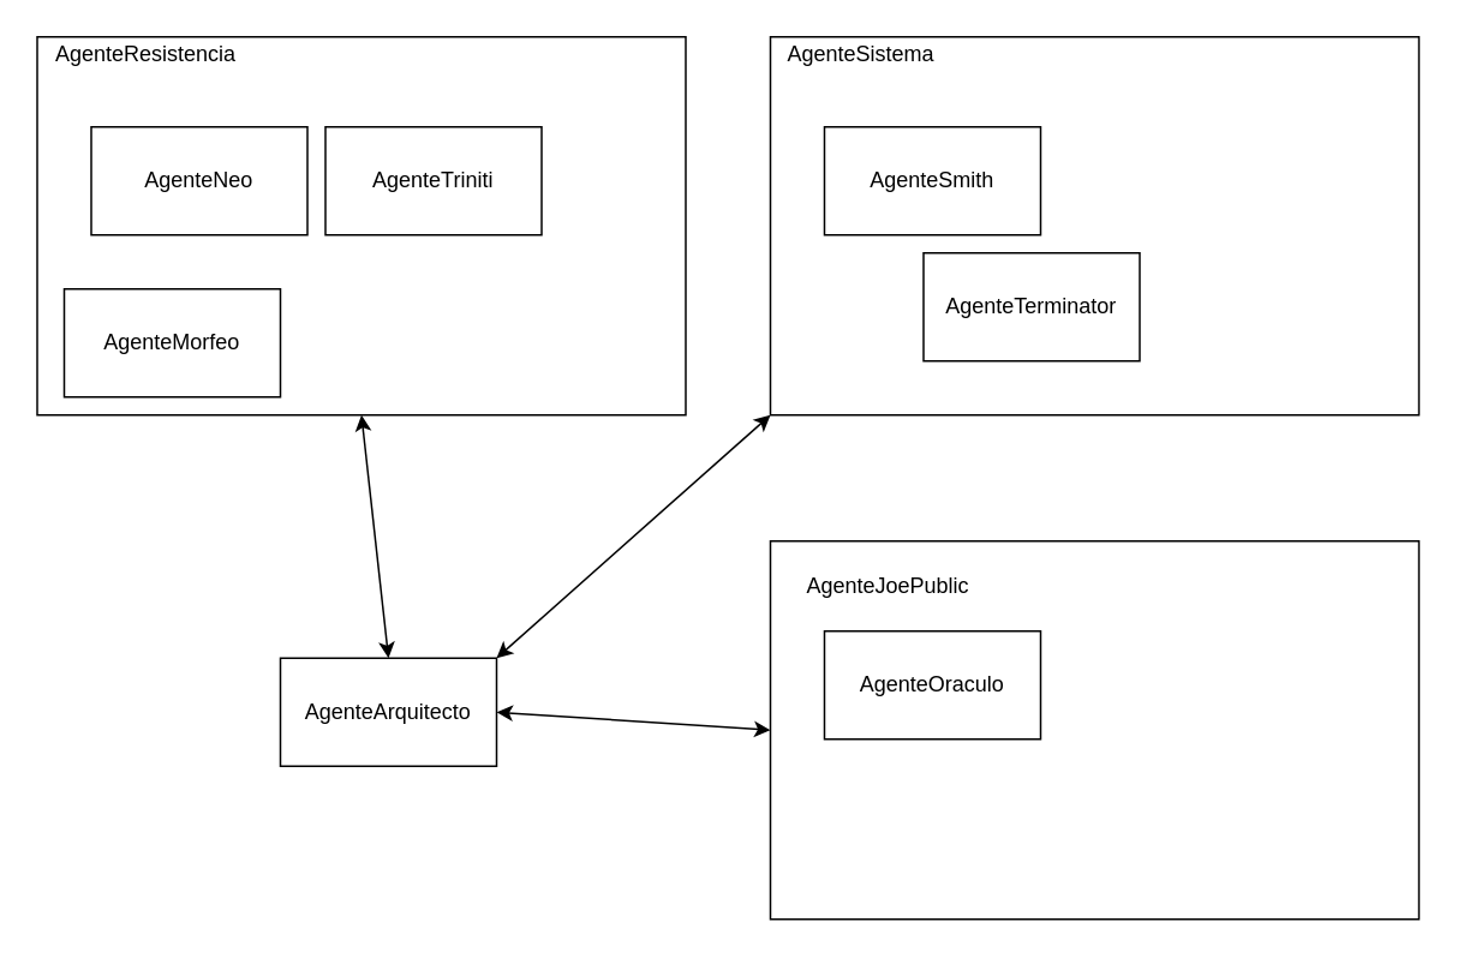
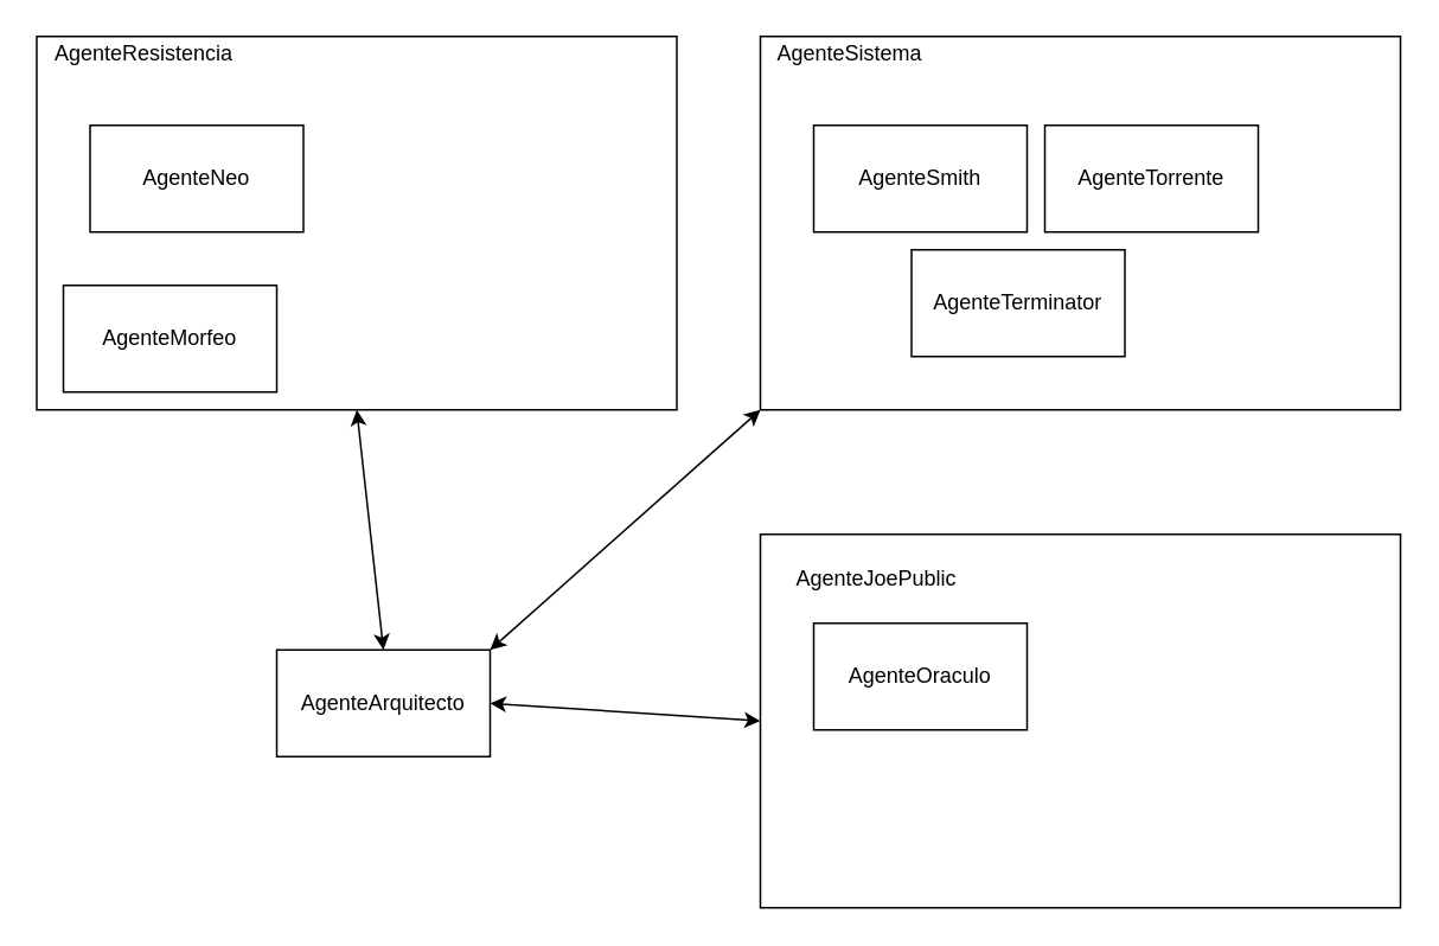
  <mxCell id="0" />
  <mxCell id="1" parent="0" />
  <mxCell id="2" value="AgenteArquitecto" style="rounded=0;whiteSpace=wrap;html=1;" vertex="1" parent="1"><mxGeometry x="155" y="365" width="120" height="60" as="geometry" /></mxCell>
  <mxCell id="3" value="" style="rounded=0;whiteSpace=wrap;html=1;align=left;" vertex="1" parent="1"><mxGeometry x="20" y="20" width="360" height="210" as="geometry" /></mxCell>
  <mxCell id="4" value="AgenteNeo" style="rounded=0;whiteSpace=wrap;html=1;" vertex="1" parent="1"><mxGeometry x="50" y="70" width="120" height="60" as="geometry" /></mxCell>
- <mxCell id="5" value="AgenteTriniti" style="rounded=0;whiteSpace=wrap;html=1;" vertex="1" parent="1"><mxGeometry x="180" y="70" width="120" height="60" as="geometry" /></mxCell>
  <mxCell id="6" value="AgenteMorfeo" style="rounded=0;whiteSpace=wrap;html=1;" vertex="1" parent="1"><mxGeometry x="35" y="160" width="120" height="60" as="geometry" /></mxCell>
  <mxCell id="7" value="&lt;span style=&quot;text-align: left&quot;&gt;AgenteResistencia&lt;/span&gt;" style="text;html=1;align=center;verticalAlign=middle;resizable=0;points=[];autosize=1;" vertex="1" parent="1"><mxGeometry x="20" y="20" width="120" height="20" as="geometry" /></mxCell>
  <mxCell id="8" value="" style="rounded=0;whiteSpace=wrap;html=1;align=left;" vertex="1" parent="1"><mxGeometry x="427" y="20" width="360" height="210" as="geometry" /></mxCell>
  <mxCell id="9" value="AgenteSmith" style="rounded=0;whiteSpace=wrap;html=1;" vertex="1" parent="1"><mxGeometry x="457" y="70" width="120" height="60" as="geometry" /></mxCell>
+ <mxCell id="10" value="AgenteTorrente" style="rounded=0;whiteSpace=wrap;html=1;" vertex="1" parent="1"><mxGeometry x="587" y="70" width="120" height="60" as="geometry" /></mxCell>
  <mxCell id="11" value="AgenteTerminator" style="rounded=0;whiteSpace=wrap;html=1;" vertex="1" parent="1"><mxGeometry x="512" y="140" width="120" height="60" as="geometry" /></mxCell>
  <mxCell id="12" value="&lt;span style=&quot;text-align: left&quot;&gt;AgenteSistema&lt;/span&gt;" style="text;html=1;align=center;verticalAlign=middle;resizable=0;points=[];autosize=1;" vertex="1" parent="1"><mxGeometry x="427" y="20" width="100" height="20" as="geometry" /></mxCell>
  <mxCell id="13" value="" style="rounded=0;whiteSpace=wrap;html=1;align=left;" vertex="1" parent="1"><mxGeometry x="427" y="300" width="360" height="210" as="geometry" /></mxCell>
  <mxCell id="14" value="AgenteOraculo" style="rounded=0;whiteSpace=wrap;html=1;" vertex="1" parent="1"><mxGeometry x="457" y="350" width="120" height="60" as="geometry" /></mxCell>
  <mxCell id="15" value="&lt;span style=&quot;text-align: left&quot;&gt;AgenteJoePublic&lt;/span&gt;" style="text;html=1;align=center;verticalAlign=middle;resizable=0;points=[];autosize=1;" vertex="1" parent="1"><mxGeometry x="437" y="315" width="110" height="20" as="geometry" /></mxCell>
  <mxCell id="16" value="" style="endArrow=classic;startArrow=classic;html=1;entryX=0.5;entryY=1;entryDx=0;entryDy=0;exitX=0.5;exitY=0;exitDx=0;exitDy=0;" edge="1" parent="1" source="2" target="3"><mxGeometry width="50" height="50" relative="1" as="geometry"><mxPoint x="250" y="340" as="sourcePoint" /><mxPoint x="300" y="290" as="targetPoint" /></mxGeometry></mxCell>
  <mxCell id="17" value="" style="endArrow=classic;startArrow=classic;html=1;entryX=0;entryY=1;entryDx=0;entryDy=0;exitX=1;exitY=0;exitDx=0;exitDy=0;" edge="1" parent="1" source="2" target="8"><mxGeometry width="50" height="50" relative="1" as="geometry"><mxPoint x="310" y="370" as="sourcePoint" /><mxPoint x="350" y="320" as="targetPoint" /></mxGeometry></mxCell>
  <mxCell id="18" value="" style="endArrow=classic;startArrow=classic;html=1;exitX=1;exitY=0.5;exitDx=0;exitDy=0;entryX=0;entryY=0.5;entryDx=0;entryDy=0;" edge="1" parent="1" source="2" target="13"><mxGeometry width="50" height="50" relative="1" as="geometry"><mxPoint x="350" y="440" as="sourcePoint" /><mxPoint x="400" y="390" as="targetPoint" /></mxGeometry></mxCell>
